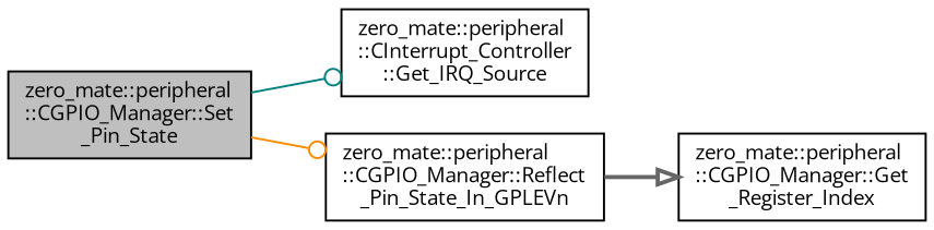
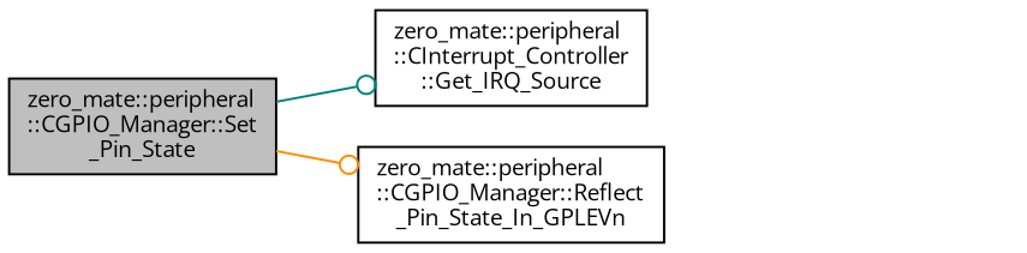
  digraph {
    rankdir=LR
    fontname="Open Sans"
    node [color=black fontname="Open Sans" fontsize=10 shape=record]
    edge [fontname="Open Sans" fontsize=10 labelfontname=Helvetica labelfontsize=10 style=solid arrowhead=odot]
    n1 [fillcolor=grey75 fontcolor=black height=0.2 label="zero_mate::peripheral\l::CGPIO_Manager::Set\l_Pin_State" style=filled width=0.4]
    n2 [height=0.2 label="zero_mate::peripheral\l::CInterrupt_Controller\l::Get_IRQ_Source" width=0.4]
    n3 [height=0.2 label="zero_mate::peripheral\l::CGPIO_Manager::Reflect\l_Pin_State_In_GPLEVn" width=0.4]
-   n4 [height=0.2 label="zero_mate::peripheral\l::CGPIO_Manager::Get\l_Register_Index" width=0.4]
    n1 -> n2 [color=teal]
    n1 -> n3 [color=darkorange]
-   n3 -> n4 [color=gray40 style=bold arrowhead=onormal]
  }
